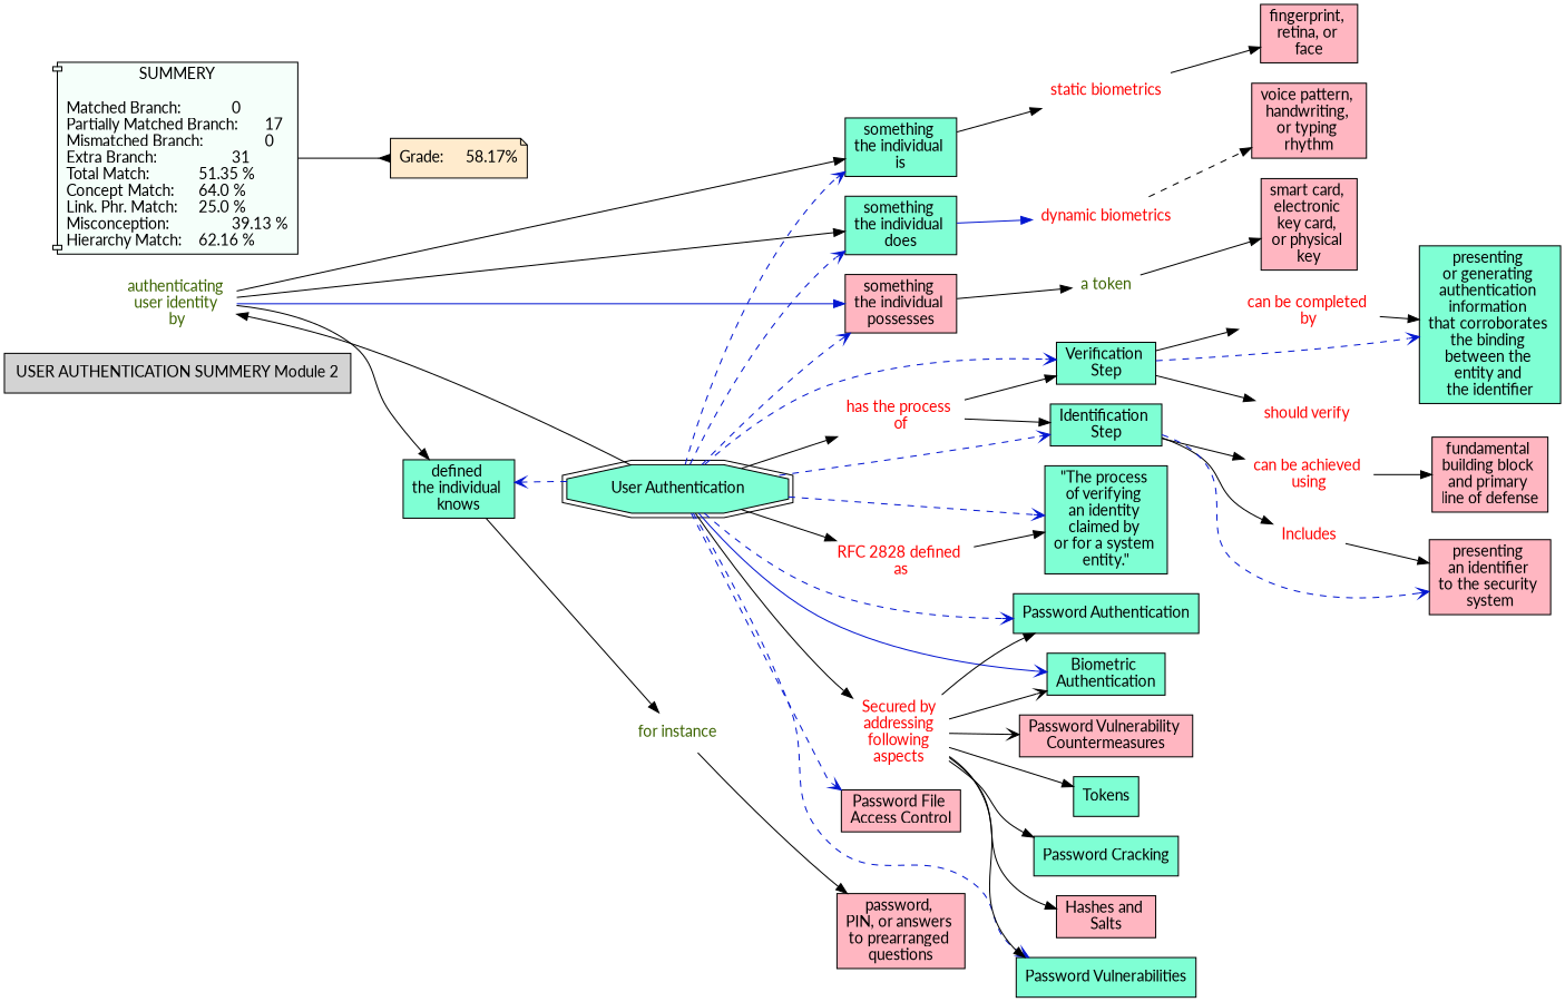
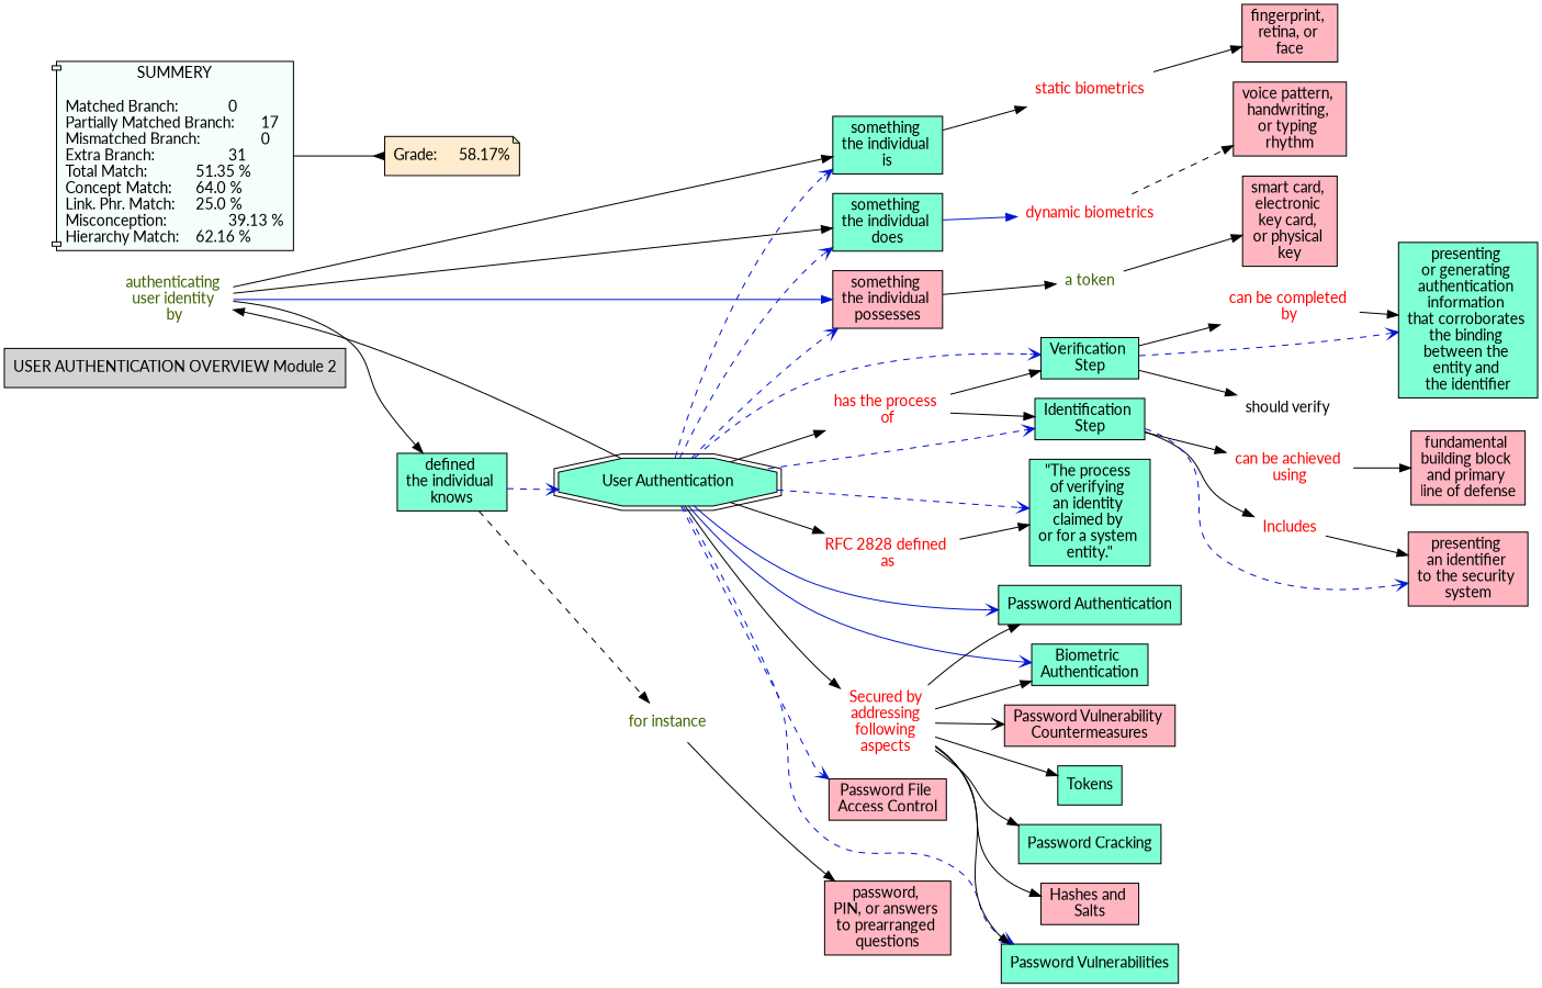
  digraph {
    fontname=Lato
    rankdir=LR
    node [Gsplines=true fontname=Lato shape=rect style=filled]
    edge [constraint=true fontname=Lato]
-   n1 [label="USER AUTHENTICATION SUMMERY Module 2"]
+   n1 [label="USER AUTHENTICATION OVERVIEW Module 2"]
    n2 [fontcolor="#3B6300" label="authenticating \nuser identity \nby" shape=none style=""]
    n3 [fillcolor=aquamarine label="something \nthe individual \nis"]
    n4 [fillcolor=aquamarine label="defined \nthe individual \nknows"]
    n5 [fillcolor=aquamarine label="something \nthe individual \ndoes"]
    n6 [fillcolor="#FFB6C1" label="something \nthe individual \npossesses"]
    n7 [fontcolor=red label="static biometrics\n" shape=none style=""]
    n8 [fontcolor="#3B6300" label="for instance\n" shape=none style=""]
    n9 [fontcolor=red label="dynamic biometrics\n" shape=none style=""]
    n10 [fontcolor="#3B6300" label="a token" shape=none style=""]
    n11 [fillcolor="#FFB6C1" label="fingerprint, \nretina, or \nface"]
    n12 [fillcolor=aquamarine label="User Authentication\n" shape=doubleoctagon]
    n13 [fontcolor=red label="RFC 2828 defined \nas" shape=none style=""]
    n14 [fontcolor=red label="Secured by \naddressing \nfollowing \naspects " shape=none style=""]
    n15 [fillcolor="#FFB6C1" label="Password File \nAccess Control\n"]
    n16 [fontcolor=red label="has the process \nof" shape=none style=""]
    n17 [fillcolor=aquamarine label="Identification \nStep"]
    n18 [fillcolor=aquamarine label="Password Authentication\n"]
    n19 [fillcolor=aquamarine label="Verification \nStep"]
    n20 [fillcolor=aquamarine label="\"The process \nof verifying \nan identity \nclaimed by \nor for a system \nentity.\""]
    n21 [fillcolor=aquamarine label="Biometric \nAuthentication"]
    n22 [fillcolor=aquamarine label="Password Vulnerabilities\n"]
    n23 [fillcolor=aquamarine label="Password Cracking\n"]
    n24 [fillcolor="#FFB6C1" label="Hashes and \nSalts"]
    n25 [fillcolor="#FFB6C1" label="Password Vulnerability \nCountermeasures"]
    n26 [fillcolor=aquamarine label=Tokens]
    n27 [fontcolor=red label="can be achieved \nusing" shape=none style=""]
    n28 [fontcolor=red label=Includes shape=none style=""]
    n29 [fillcolor="#FFB6C1" label="presenting \nan identifier \nto the security \nsystem"]
    n30 [fontcolor=red label="can be completed \nby" shape=none style=""]
    n31 [fillcolor=aquamarine label="presenting \nor generating \nauthentication \ninformation \nthat corroborates \nthe binding \nbetween the \nentity and \nthe identifier\n"]
-   n32 [fontcolor=red label="should verify \n" shape=none style=""]
+   n32 [fontcolor=black label="should verify \n" shape=none style=""]
    n33 [fillcolor="#FFB6C1" label="fundamental \nbuilding block \nand primary \nline of defense\n"]
    n34 [fillcolor="#FFB6C1" label="password, \nPIN, or answers \nto prearranged \nquestions"]
    n35 [fillcolor="#FFB6C1" label="voice pattern, \nhandwriting, \nor typing \nrhythm"]
    n36 [fillcolor="#FFB6C1" label="smart card, \nelectronic \nkey card, \nor physical \nkey"]
    n37 [fillcolor="#F5FFFA" label="SUMMERY\n\nMatched Branch:		0\lPartially Matched Branch:	17\lMismatched Branch:		0\lExtra Branch:			31\lTotal Match:		51.35 %\lConcept Match:	64.0 %\lLink. Phr. Match:	25.0 %\lMisconception:		39.13 %\lHierarchy Match:	62.16 %\l" shape=component]
    n38 [fillcolor="#FFEBCD" label="Grade:	58.17%" shape=note]
    n2 -> n3
    n2 -> n4
    n2 -> n5
    n2 -> n6 [color="#0316D1"]
    n3 -> n7
-   n4 -> n8
+   n4 -> n8 [style=dashed]
    n5 -> n9 [color="#0316D1"]
    n6 -> n10
    n7 -> n11
    n8 -> n34
    n9 -> n35 [style=dashed]
    n10 -> n36
    n12 -> n2
    n12 -> n3 [arrowhead=open color="#0316D1" style=dashed]
-   n12 -> n4 [arrowhead=open color="#0316D1" style=dashed]
+   n4 -> n12 [arrowhead=open color="#0316D1" style=dashed]
    n12 -> n5 [arrowhead=open color="#0316D1" style=dashed]
    n12 -> n6 [arrowhead=open color="#0316D1" style=dashed]
    n12 -> n13
    n12 -> n14
    n12 -> n15 [arrowhead=open color="#0316D1" style=dashed]
    n12 -> n16
    n12 -> n17 [arrowhead=open color="#0316D1" style=dashed]
-   n12 -> n18 [arrowhead=open color="#0316D1" style=dashed]
+   n12 -> n18 [arrowhead=open color="#0316D1" style=solid]
    n12 -> n19 [arrowhead=open color="#0316D1" style=dashed]
    n12 -> n20 [arrowhead=open color="#0316D1" style=dashed]
    n12 -> n21 [arrowhead=open color="#0316D1" style=solid]
    n12 -> n22 [arrowhead=open color="#0316D1" style=dashed]
    n13 -> n20
    n14 -> n18
-   n14 -> n21 [arrowhead=open]
+   n14 -> n21
    n14 -> n22
    n14 -> n23
    n14 -> n24
    n14 -> n25 [arrowhead=open]
    n14 -> n26
    n16 -> n17
    n16 -> n19
    n17 -> n27
    n17 -> n28
    n17 -> n29 [arrowhead=open color="#0316D1" style=dashed]
    n19 -> n30
    n19 -> n31 [arrowhead=open color="#0316D1" style=dashed]
    n19 -> n32
    n27 -> n33
    n28 -> n29
    n30 -> n31
    n37 -> n38 [arrowhead=inv color=black]
  }
